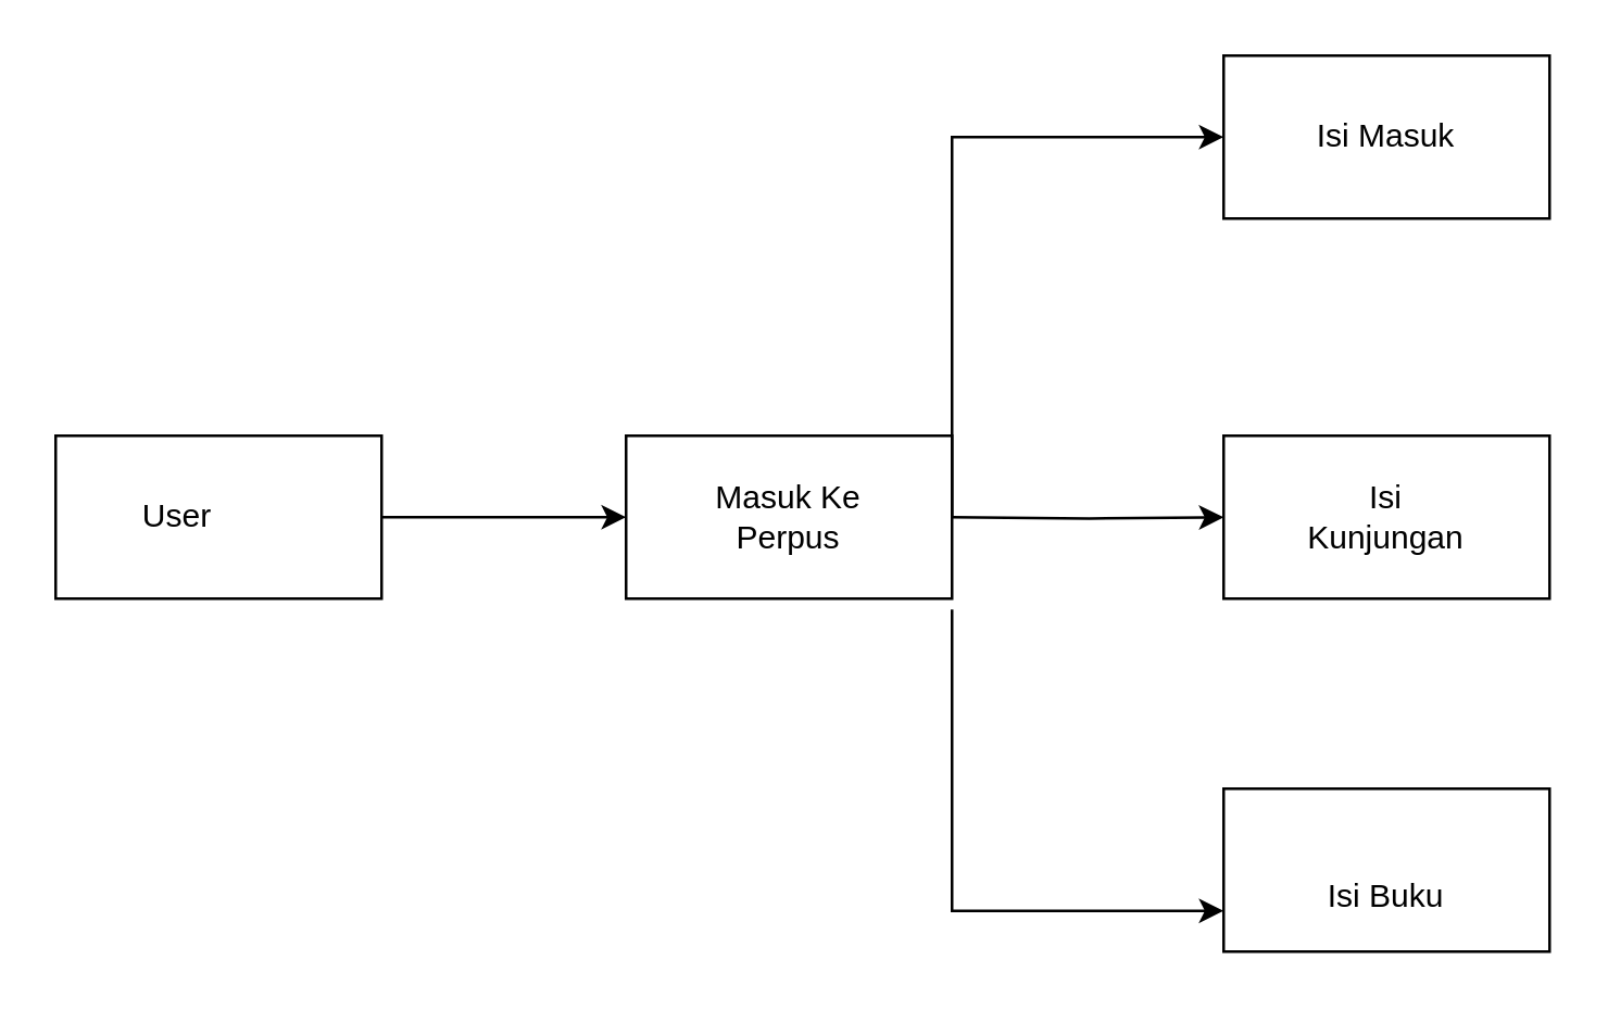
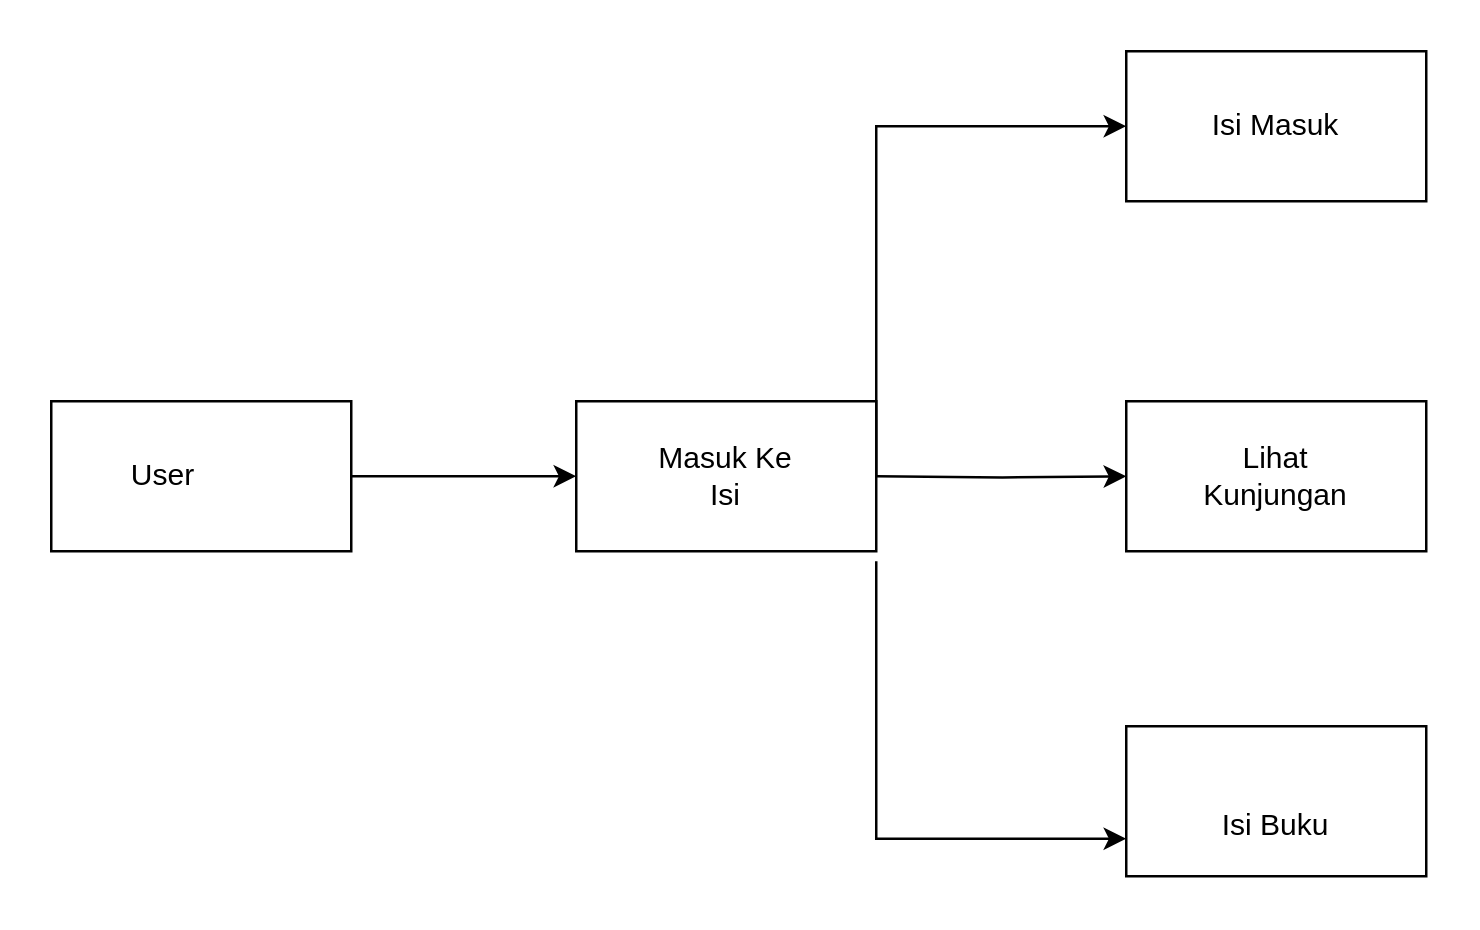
  <mxCell id="0" />
  <mxCell id="1" parent="0" />
  <mxCell id="2" value="" style="edgeStyle=orthogonalEdgeStyle;rounded=0;orthogonalLoop=1;jettySize=auto;html=1;" edge="1" parent="1" source="3" target="4"><mxGeometry relative="1" as="geometry" /></mxCell>
  <mxCell id="3" value="" style="rounded=0;whiteSpace=wrap;html=1;" vertex="1" parent="1"><mxGeometry x="20" y="160" width="120" height="60" as="geometry" /></mxCell>
  <mxCell id="4" value="" style="rounded=0;whiteSpace=wrap;html=1;" vertex="1" parent="1"><mxGeometry x="230" y="160" width="120" height="60" as="geometry" /></mxCell>
  <mxCell id="5" value="" style="rounded=0;whiteSpace=wrap;html=1;" vertex="1" parent="1"><mxGeometry x="450" y="20" width="120" height="60" as="geometry" /></mxCell>
  <mxCell id="6" value="" style="rounded=0;whiteSpace=wrap;html=1;" vertex="1" parent="1"><mxGeometry x="450" y="160" width="120" height="60" as="geometry" /></mxCell>
  <mxCell id="7" value="" style="rounded=0;whiteSpace=wrap;html=1;" vertex="1" parent="1"><mxGeometry x="450" y="290" width="120" height="60" as="geometry" /></mxCell>
  <mxCell id="8" value="User" style="text;html=1;strokeColor=none;fillColor=none;align=center;verticalAlign=middle;whiteSpace=wrap;rounded=0;" vertex="1" parent="1"><mxGeometry x="35" y="175" width="60" height="30" as="geometry" /></mxCell>
  <mxCell id="9" value="" style="edgeStyle=orthogonalEdgeStyle;rounded=0;orthogonalLoop=1;jettySize=auto;html=1;" edge="1" parent="1" target="5"><mxGeometry relative="1" as="geometry"><mxPoint x="350" y="190" as="sourcePoint" /><mxPoint x="370" y="125" as="targetPoint" /><Array as="points"><mxPoint x="350" y="50" /></Array></mxGeometry></mxCell>
  <mxCell id="10" value="" style="edgeStyle=orthogonalEdgeStyle;rounded=0;orthogonalLoop=1;jettySize=auto;html=1;" edge="1" parent="1" target="6"><mxGeometry relative="1" as="geometry"><mxPoint x="350" y="190" as="sourcePoint" /></mxGeometry></mxCell>
- <mxCell id="11" value="Masuk Ke Perpus" style="text;html=1;strokeColor=none;fillColor=none;align=center;verticalAlign=middle;whiteSpace=wrap;rounded=0;" vertex="1" parent="1"><mxGeometry x="260" y="175" width="60" height="30" as="geometry" /></mxCell>
+ <mxCell id="11" value="Masuk Ke Isi" style="text;html=1;strokeColor=none;fillColor=none;align=center;verticalAlign=middle;whiteSpace=wrap;rounded=0;" vertex="1" parent="1"><mxGeometry x="260" y="175" width="60" height="30" as="geometry" /></mxCell>
  <mxCell id="12" value="Isi Masuk" style="text;html=1;strokeColor=none;fillColor=none;align=center;verticalAlign=middle;whiteSpace=wrap;rounded=0;" vertex="1" parent="1"><mxGeometry x="480" y="35" width="60" height="30" as="geometry" /></mxCell>
  <mxCell id="13" style="edgeStyle=orthogonalEdgeStyle;rounded=0;orthogonalLoop=1;jettySize=auto;html=1;entryX=0;entryY=0.75;entryDx=0;entryDy=0;" edge="1" parent="1" target="7"><mxGeometry relative="1" as="geometry"><mxPoint x="350" y="224" as="sourcePoint" /><mxPoint x="349.96" y="362.98" as="targetPoint" /><Array as="points"><mxPoint x="350" y="335" /></Array></mxGeometry></mxCell>
- <mxCell id="14" value="Isi Kunjungan" style="text;html=1;strokeColor=none;fillColor=none;align=center;verticalAlign=middle;whiteSpace=wrap;rounded=0;" vertex="1" parent="1"><mxGeometry x="480" y="175" width="60" height="30" as="geometry" /></mxCell>
+ <mxCell id="14" value="Lihat Kunjungan" style="text;html=1;strokeColor=none;fillColor=none;align=center;verticalAlign=middle;whiteSpace=wrap;rounded=0;" vertex="1" parent="1"><mxGeometry x="480" y="175" width="60" height="30" as="geometry" /></mxCell>
  <mxCell id="15" value="Isi Buku" style="text;html=1;strokeColor=none;fillColor=none;align=center;verticalAlign=middle;whiteSpace=wrap;rounded=0;" vertex="1" parent="1"><mxGeometry x="480" y="315" width="60" height="30" as="geometry" /></mxCell>
